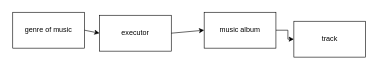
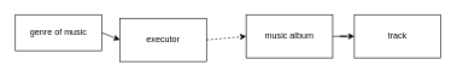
  <mxCell id="0" />
  <mxCell id="1" parent="0" />
- <mxCell id="2" value="genre of music" style="rounded=0;whiteSpace=wrap;html=1;" vertex="1" parent="1"><mxGeometry x="20" y="20" width="120" height="60" as="geometry" /></mxCell>
+ <mxCell id="2" value="genre of music" style="rounded=0;whiteSpace=wrap;html=1;" vertex="1" parent="1"><mxGeometry x="20" y="20" width="120" height="50" as="geometry" /></mxCell>
  <mxCell id="3" value="executor" style="rounded=0;whiteSpace=wrap;html=1;" vertex="1" parent="1"><mxGeometry x="165" y="25" width="120" height="60" as="geometry" /></mxCell>
  <mxCell id="4" value="" style="edgeStyle=orthogonalEdgeStyle;rounded=0;orthogonalLoop=1;jettySize=auto;html=1;" edge="1" parent="1" source="5" target="6"><mxGeometry relative="1" as="geometry" /></mxCell>
  <mxCell id="5" value="music album" style="rounded=0;whiteSpace=wrap;html=1;" vertex="1" parent="1"><mxGeometry x="340" y="20" width="120" height="60" as="geometry" /></mxCell>
- <mxCell id="6" value="track" style="rounded=0;whiteSpace=wrap;html=1;" vertex="1" parent="1"><mxGeometry x="490" y="35" width="120" height="60" as="geometry" /></mxCell>
+ <mxCell id="6" value="track" style="rounded=0;whiteSpace=wrap;html=1;" vertex="1" parent="1"><mxGeometry x="490" y="20" width="120" height="60" as="geometry" /></mxCell>
  <mxCell id="7" value="" style="endArrow=classic;html=1;rounded=0;exitX=1;exitY=0.5;exitDx=0;exitDy=0;entryX=0;entryY=0.5;entryDx=0;entryDy=0;" edge="1" parent="1" source="2" target="3"><mxGeometry width="50" height="50" relative="1" as="geometry"><mxPoint x="260" y="300" as="sourcePoint" /><mxPoint x="310" y="250" as="targetPoint" /></mxGeometry></mxCell>
- <mxCell id="8" value="" style="endArrow=classic;html=1;rounded=0;exitX=1;exitY=0.5;exitDx=0;exitDy=0;entryX=0;entryY=0.5;entryDx=0;entryDy=0;" edge="1" parent="1" source="3" target="5"><mxGeometry width="50" height="50" relative="1" as="geometry"><mxPoint x="260" y="300" as="sourcePoint" /><mxPoint x="310" y="250" as="targetPoint" /></mxGeometry></mxCell>
+ <mxCell id="8" value="" style="endArrow=classic;html=1;rounded=0;exitX=1;exitY=0.5;exitDx=0;exitDy=0;entryX=0;entryY=0.5;entryDx=0;entryDy=0;dashed=1;" edge="1" parent="1" source="3" target="5"><mxGeometry width="50" height="50" relative="1" as="geometry"><mxPoint x="260" y="300" as="sourcePoint" /><mxPoint x="310" y="250" as="targetPoint" /></mxGeometry></mxCell>
